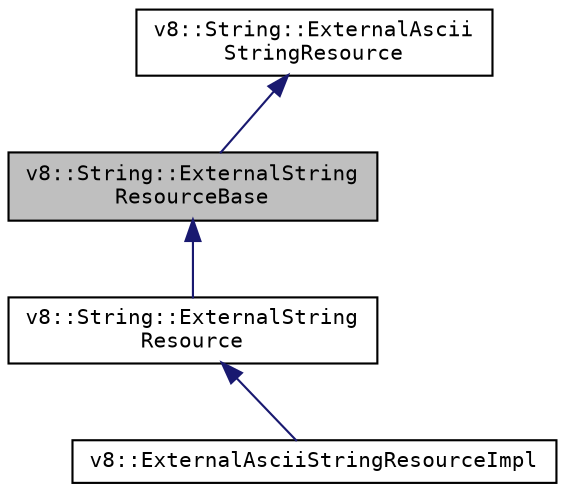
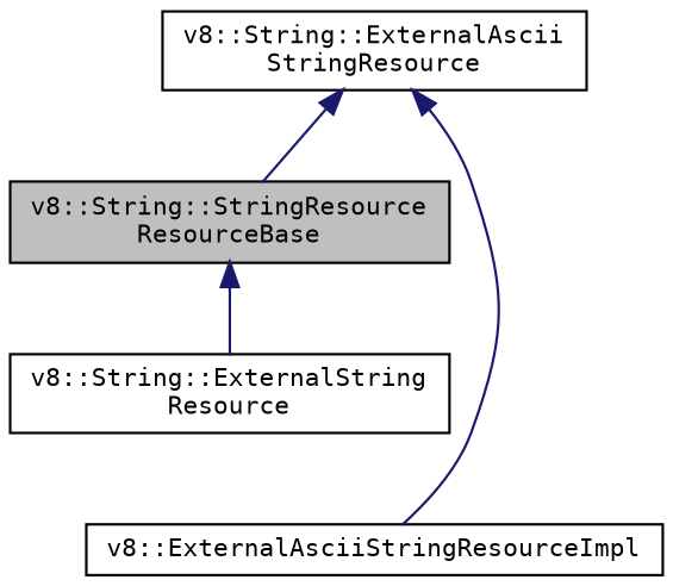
  digraph {
    fontname="DejaVu Sans Mono"
    node [color=black fillcolor=white fontname="DejaVu Sans Mono" fontsize=10 shape=record style=filled]
    edge [color=midnightblue dir=back fontname="DejaVu Sans Mono" fontsize=10 labelfontname=Helvetica labelfontsize=10 style=solid]
-   n1 [fillcolor=grey75 fontcolor=black height=0.2 label="v8::String::ExternalString\lResourceBase" width=0.4]
+   n1 [fillcolor=grey75 fontcolor=black height=0.2 label="v8::String::StringResource\lResourceBase" width=0.4]
    n2 [height=0.2 label="v8::String::ExternalString\lResource" width=0.4]
    n3 [height=0.2 label="v8::String::ExternalAscii\lStringResource" width=0.4]
    n4 [height=0.2 label="v8::ExternalAsciiStringResourceImpl" width=0.4]
    n1 -> n2
    n3 -> n1
-   n2 -> n4
+   n3 -> n4
  }
